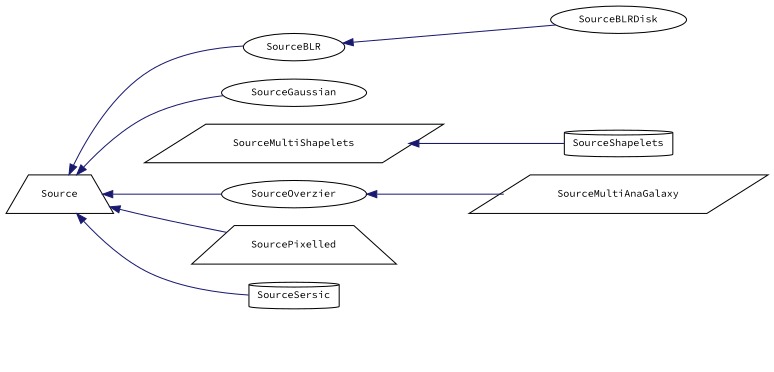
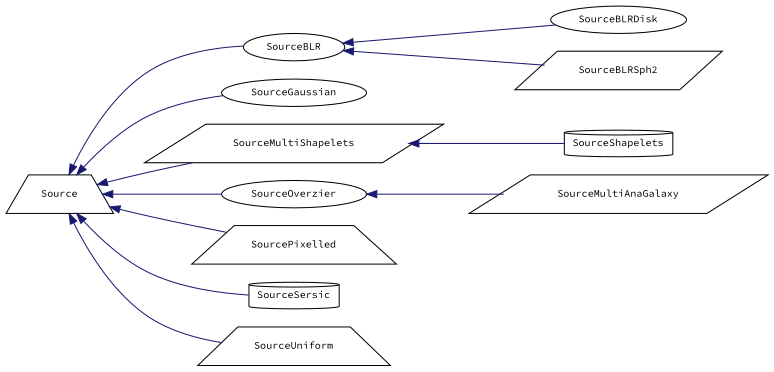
  digraph {
    fontname="Source Code Pro"
    rankdir=LR
    node [color=black fillcolor=white fontname="Source Code Pro" fontsize=10 shape=ellipse style=filled]
    edge [color=midnightblue dir=back fontname="Source Code Pro" fontsize=10 labelfontname=Helvetica labelfontsize=10 style=solid]
    n1 [height=0.2 label=Source shape=trapezium width=0.4]
    n2 [height=0.2 label=SourceBLR width=0.4]
    n3 [height=0.2 label=SourceGaussian width=0.4]
    n4 [height=0.2 label=SourceMultiShapelets shape=parallelogram width=0.4]
    n5 [height=0.2 label=SourceOverzier width=0.4]
    n6 [height=0.2 label=SourcePixelled shape=trapezium width=0.4]
    n7 [height=0.2 label=SourceSersic shape=cylinder width=0.4]
+   n8 [height=0.2 label=SourceUniform shape=trapezium width=0.4]
    n9 [height=0.2 label=SourceBLRDisk width=0.4]
+   n10 [height=0.2 label=SourceBLRSph2 shape=parallelogram width=0.4]
    n11 [height=0.2 label=SourceMultiAnaGalaxy shape=parallelogram width=0.4]
    n12 [height=0.2 label=SourceShapelets shape=cylinder width=0.4]
    n1 -> n2
    n1 -> n3
+   n1 -> n4
    n1 -> n5
    n1 -> n6
    n1 -> n7
+   n1 -> n8
    n2 -> n9
+   n2 -> n10
    n4 -> n12
    n5 -> n11
  }
